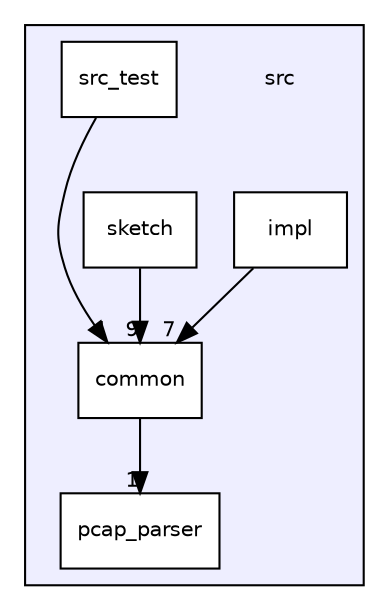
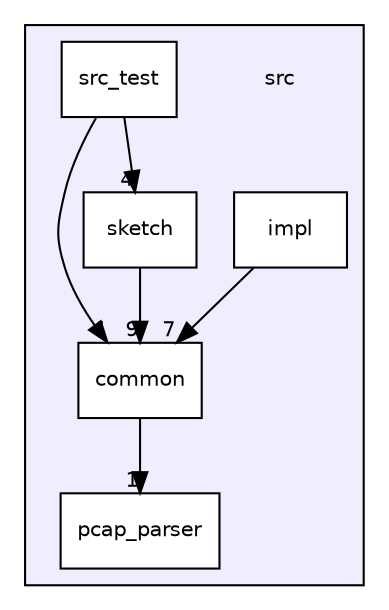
  digraph {
    compound=true
    node [fontname=Helvetica fontsize=10 shape=box color=black fillcolor=white style=filled]
    edge [headlabel=4 labeldistance=1.5 labelfontname=Helvetica labelfontsize=10]
    n1 [label=src shape=plaintext color="" fillcolor="" style=""]
    n2 [label=common]
    n3 [label=impl]
    n4 [label=pcap_parser]
    n5 [label=sketch]
    n6 [label=src_test]
    subgraph cluster_1 {
      bgcolor="#eeeeff"
      pencolor=black
      n1
      n2
      n3
      n4
      n5
      n6
    }
    n2 -> n4 [headlabel=1]
    n3 -> n2 [headlabel=7]
    n5 -> n2 [headlabel=9]
    n6 -> n2
+   n6 -> n5
  }
